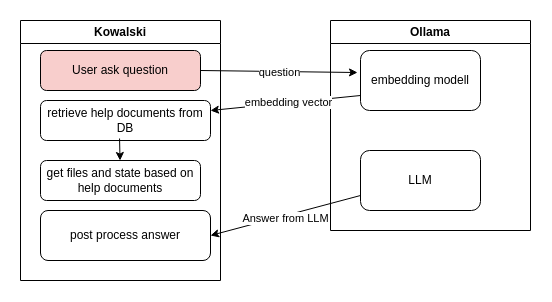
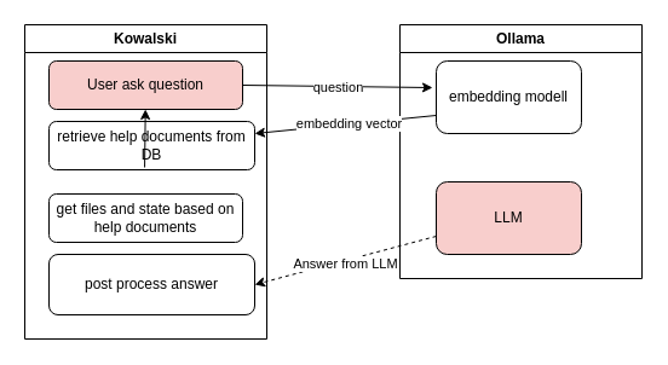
  <mxCell id="0" />
  <mxCell id="1" parent="0" />
  <mxCell id="2" value="Ollama" style="swimlane;whiteSpace=wrap;html=1;" vertex="1" parent="1"><mxGeometry x="330" y="20" width="200" height="210" as="geometry" /></mxCell>
- <mxCell id="3" value="LLM" style="rounded=1;whiteSpace=wrap;html=1;" vertex="1" parent="2"><mxGeometry x="30" y="130" width="120" height="60" as="geometry" /></mxCell>
+ <mxCell id="3" value="LLM" style="rounded=1;whiteSpace=wrap;html=1;fillColor=#f8cecc;" vertex="1" parent="2"><mxGeometry x="30" y="130" width="120" height="60" as="geometry" /></mxCell>
  <mxCell id="4" value="embedding modell" style="rounded=1;whiteSpace=wrap;html=1;" vertex="1" parent="2"><mxGeometry x="30" y="30" width="120" height="60" as="geometry" /></mxCell>
  <mxCell id="5" value="&lt;div&gt;Kowalski&lt;/div&gt;" style="swimlane;whiteSpace=wrap;html=1;" vertex="1" parent="1"><mxGeometry x="20" y="20" width="200" height="260" as="geometry" /></mxCell>
  <mxCell id="6" value="User ask question" style="rounded=1;whiteSpace=wrap;html=1;fillColor=#f8cecc;" vertex="1" parent="5"><mxGeometry x="20" y="30" width="160" height="40" as="geometry" /></mxCell>
  <mxCell id="7" value="retrieve help documents from DB" style="rounded=1;whiteSpace=wrap;html=1;" vertex="1" parent="5"><mxGeometry x="20" y="80" width="170" height="40" as="geometry" /></mxCell>
  <mxCell id="8" value="get files and state based on help documents" style="rounded=1;whiteSpace=wrap;html=1;" vertex="1" parent="5"><mxGeometry x="20" y="140" width="160" height="40" as="geometry" /></mxCell>
- <mxCell id="9" value="" style="endArrow=classic;html=1;rounded=0;exitX=0.465;exitY=0.95;exitDx=0;exitDy=0;exitPerimeter=0;" edge="1" parent="5" source="7" target="8"><mxGeometry width="50" height="50" relative="1" as="geometry"><mxPoint x="100" y="130" as="sourcePoint" /><mxPoint x="350" y="310" as="targetPoint" /></mxGeometry></mxCell>
+ <mxCell id="9" value="" style="endArrow=classic;html=1;rounded=0;exitX=0.465;exitY=0.95;exitDx=0;exitDy=0;exitPerimeter=0;" edge="1" parent="5" source="7" target="6"><mxGeometry width="50" height="50" relative="1" as="geometry"><mxPoint x="100" y="130" as="sourcePoint" /><mxPoint x="350" y="310" as="targetPoint" /></mxGeometry></mxCell>
  <mxCell id="10" value="post process answer" style="rounded=1;whiteSpace=wrap;html=1;" vertex="1" parent="5"><mxGeometry x="20" y="190" width="170" height="50" as="geometry" /></mxCell>
  <mxCell id="11" value="" style="endArrow=classic;html=1;rounded=0;exitX=1;exitY=0.5;exitDx=0;exitDy=0;entryX=-0.025;entryY=0.367;entryDx=0;entryDy=0;entryPerimeter=0;" edge="1" parent="1" source="6" target="4"><mxGeometry width="50" height="50" relative="1" as="geometry"><mxPoint x="320" y="380" as="sourcePoint" /><mxPoint x="370" y="330" as="targetPoint" /></mxGeometry></mxCell>
  <mxCell id="12" value="question" style="edgeLabel;html=1;align=center;verticalAlign=middle;resizable=0;points=[];" vertex="1" connectable="0" parent="11"><mxGeometry x="-0.0" relative="1" as="geometry"><mxPoint as="offset" /></mxGeometry></mxCell>
  <mxCell id="13" value="" style="endArrow=classic;html=1;rounded=0;exitX=0;exitY=0.75;exitDx=0;exitDy=0;entryX=1;entryY=0.25;entryDx=0;entryDy=0;" edge="1" parent="1" source="4" target="7"><mxGeometry width="50" height="50" relative="1" as="geometry"><mxPoint x="320" y="380" as="sourcePoint" /><mxPoint x="370" y="330" as="targetPoint" /></mxGeometry></mxCell>
  <mxCell id="14" value="embedding vector" style="edgeLabel;html=1;align=center;verticalAlign=middle;resizable=0;points=[];" vertex="1" connectable="0" parent="13"><mxGeometry x="-0.025" y="-1" relative="1" as="geometry"><mxPoint as="offset" /></mxGeometry></mxCell>
- <mxCell id="15" value="" style="endArrow=classic;html=1;rounded=0;exitX=0;exitY=0.75;exitDx=0;exitDy=0;entryX=1;entryY=0.5;entryDx=0;entryDy=0;" edge="1" parent="1" source="3" target="10"><mxGeometry width="50" height="50" relative="1" as="geometry"><mxPoint x="320" y="380" as="sourcePoint" /><mxPoint x="370" y="330" as="targetPoint" /></mxGeometry></mxCell>
+ <mxCell id="15" value="" style="endArrow=classic;html=1;rounded=0;exitX=0;exitY=0.75;exitDx=0;exitDy=0;entryX=1;entryY=0.5;entryDx=0;entryDy=0;dashed=1;" edge="1" parent="1" source="3" target="10"><mxGeometry width="50" height="50" relative="1" as="geometry"><mxPoint x="320" y="380" as="sourcePoint" /><mxPoint x="370" y="330" as="targetPoint" /></mxGeometry></mxCell>
  <mxCell id="16" value="Answer from LLM" style="edgeLabel;html=1;align=center;verticalAlign=middle;resizable=0;points=[];" vertex="1" connectable="0" parent="15"><mxGeometry x="0.019" y="2" relative="1" as="geometry"><mxPoint as="offset" /></mxGeometry></mxCell>
